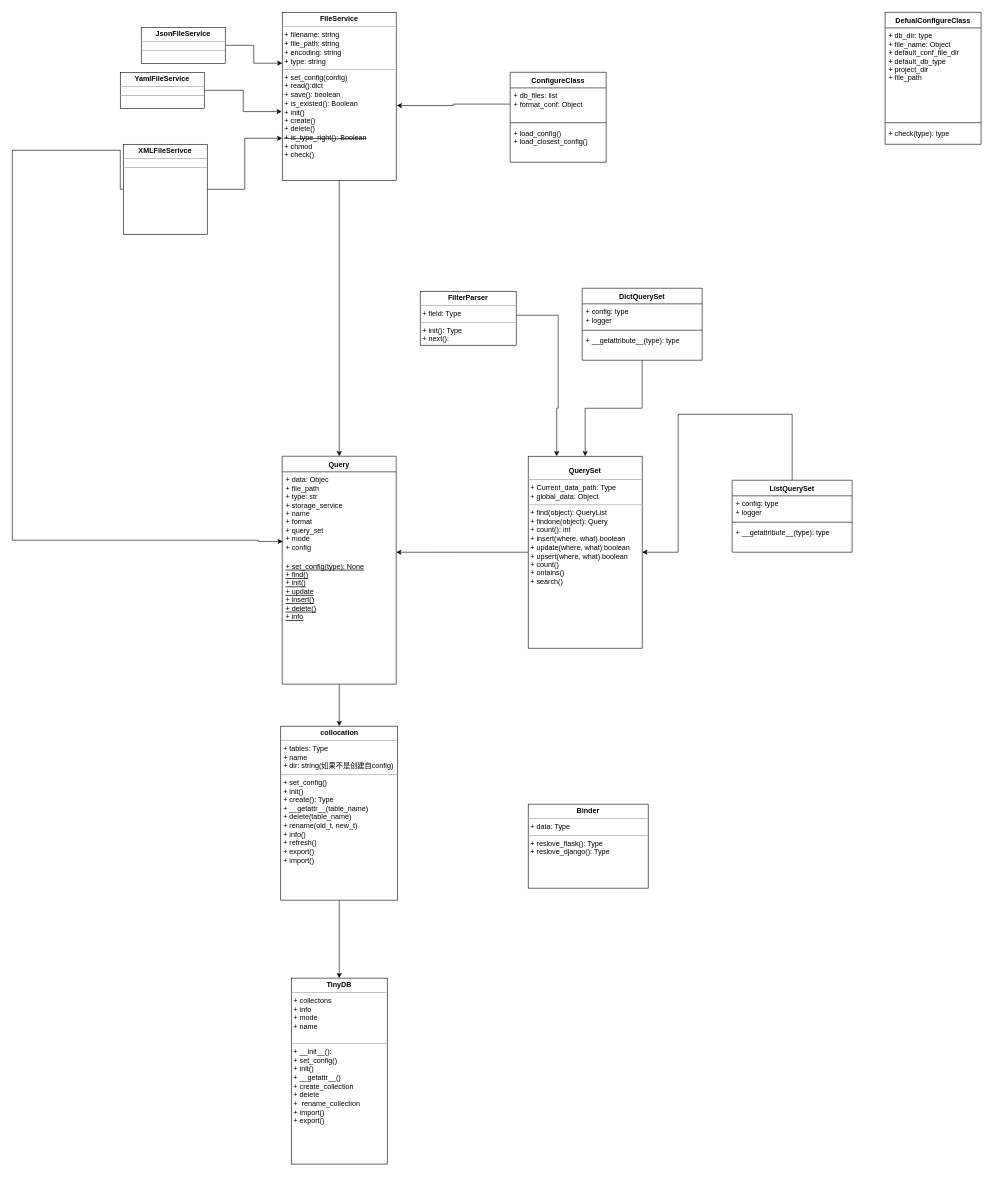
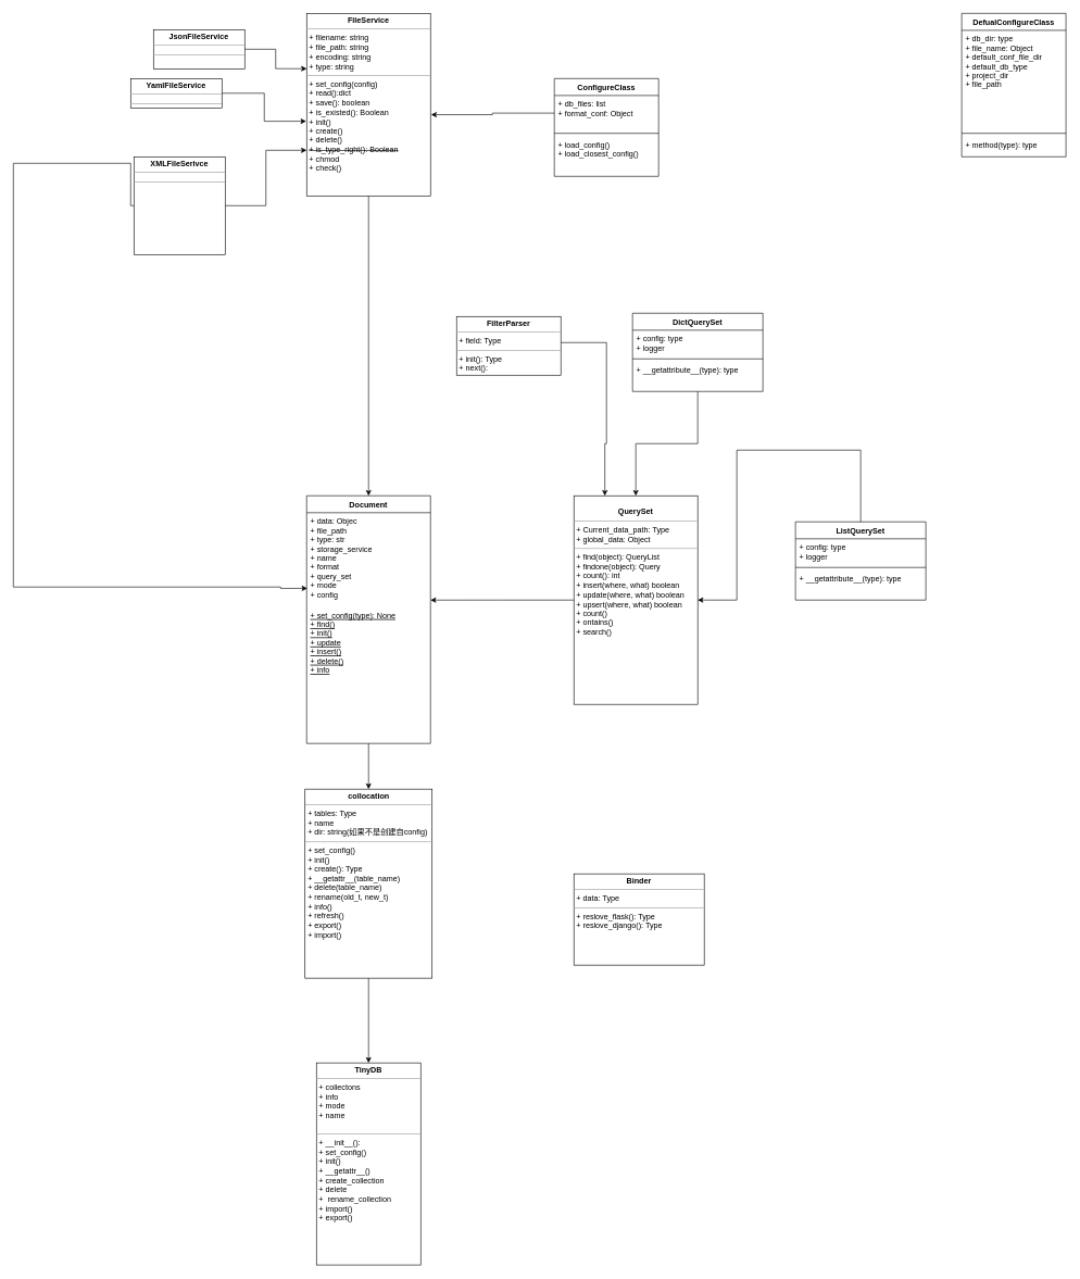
  <mxCell id="0" />
  <mxCell id="1" parent="0" />
  <mxCell id="2" style="edgeStyle=orthogonalEdgeStyle;rounded=0;orthogonalLoop=1;jettySize=auto;html=1;entryX=0.5;entryY=0;entryDx=0;entryDy=0;" parent="1" source="3" target="25" edge="1"><mxGeometry relative="1" as="geometry" /></mxCell>
  <mxCell id="3" value="&lt;p style=&quot;margin: 0px ; margin-top: 4px ; text-align: center&quot;&gt;&lt;b&gt;FileService&lt;/b&gt;&lt;/p&gt;&lt;hr size=&quot;1&quot;&gt;&lt;p style=&quot;margin: 0px ; margin-left: 4px&quot;&gt;+ filename: string&lt;br&gt;+ file_path: string&lt;/p&gt;&lt;p style=&quot;margin: 0px ; margin-left: 4px&quot;&gt;+ encoding: string&lt;/p&gt;&lt;p style=&quot;margin: 0px ; margin-left: 4px&quot;&gt;&lt;span&gt;+ type: string&lt;/span&gt;&lt;br&gt;&lt;/p&gt;&lt;hr size=&quot;1&quot;&gt;&lt;p style=&quot;margin: 0px ; margin-left: 4px&quot;&gt;+ set_config(config)&lt;/p&gt;&lt;p style=&quot;margin: 0px ; margin-left: 4px&quot;&gt;+ read():dict&lt;br&gt;+ save(): boolean&lt;/p&gt;&lt;p style=&quot;margin: 0px ; margin-left: 4px&quot;&gt;+ is_existed(): Boolean&lt;/p&gt;&lt;p style=&quot;margin: 0px ; margin-left: 4px&quot;&gt;+ init()&lt;/p&gt;&lt;p style=&quot;margin: 0px ; margin-left: 4px&quot;&gt;+ create()&lt;/p&gt;&lt;p style=&quot;margin: 0px ; margin-left: 4px&quot;&gt;+ delete()&lt;/p&gt;&lt;p style=&quot;margin: 0px ; margin-left: 4px&quot;&gt;&lt;strike&gt;+ is_type_right(): Boolean&lt;/strike&gt;&lt;/p&gt;&lt;p style=&quot;margin: 0px ; margin-left: 4px&quot;&gt;+ chmod&lt;/p&gt;&lt;p style=&quot;margin: 0px ; margin-left: 4px&quot;&gt;+ check()&lt;/p&gt;" style="verticalAlign=top;align=left;overflow=fill;fontSize=12;fontFamily=Helvetica;html=1;" parent="1" vertex="1"><mxGeometry x="470" y="20" width="190" height="280" as="geometry" /></mxCell>
  <mxCell id="4" style="edgeStyle=orthogonalEdgeStyle;rounded=0;orthogonalLoop=1;jettySize=auto;html=1;entryX=1;entryY=0.931;entryDx=0;entryDy=0;entryPerimeter=0;" parent="1" source="13" target="26" edge="1"><mxGeometry relative="1" as="geometry" /></mxCell>
  <mxCell id="5" value="DefualConfigureClass" style="swimlane;fontStyle=1;align=center;verticalAlign=top;childLayout=stackLayout;horizontal=1;startSize=26;horizontalStack=0;resizeParent=1;resizeParentMax=0;resizeLast=0;collapsible=1;marginBottom=0;" parent="1" vertex="1"><mxGeometry x="1475" y="20" width="160" height="220" as="geometry" /></mxCell>
  <mxCell id="6" value="+ db_dir: type&#10;+ file_name: Object&#10;+ default_conf_file_dir&#10;+ default_db_type&#10;+ project_dir&#10;+ file_path" style="text;strokeColor=none;fillColor=none;align=left;verticalAlign=top;spacingLeft=4;spacingRight=4;overflow=hidden;rotatable=0;points=[[0,0.5],[1,0.5]];portConstraint=eastwest;" parent="5" vertex="1"><mxGeometry y="26" width="160" height="154" as="geometry" /></mxCell>
  <mxCell id="7" value="" style="line;strokeWidth=1;fillColor=none;align=left;verticalAlign=middle;spacingTop=-1;spacingLeft=3;spacingRight=3;rotatable=0;labelPosition=right;points=[];portConstraint=eastwest;" parent="5" vertex="1"><mxGeometry y="180" width="160" height="8" as="geometry" /></mxCell>
- <mxCell id="8" value="+ check(type): type" style="text;strokeColor=none;fillColor=none;align=left;verticalAlign=top;spacingLeft=4;spacingRight=4;overflow=hidden;rotatable=0;points=[[0,0.5],[1,0.5]];portConstraint=eastwest;" parent="5" vertex="1"><mxGeometry y="188" width="160" height="32" as="geometry" /></mxCell>
+ <mxCell id="8" value="+ method(type): type" style="text;strokeColor=none;fillColor=none;align=left;verticalAlign=top;spacingLeft=4;spacingRight=4;overflow=hidden;rotatable=0;points=[[0,0.5],[1,0.5]];portConstraint=eastwest;" parent="5" vertex="1"><mxGeometry y="188" width="160" height="32" as="geometry" /></mxCell>
  <mxCell id="9" value="ConfigureClass" style="swimlane;fontStyle=1;align=center;verticalAlign=top;childLayout=stackLayout;horizontal=1;startSize=26;horizontalStack=0;resizeParent=1;resizeParentMax=0;resizeLast=0;collapsible=1;marginBottom=0;" parent="1" vertex="1"><mxGeometry x="850" y="120" width="160" height="150" as="geometry" /></mxCell>
  <mxCell id="10" value="+ db_files: list&#10;+ format_conf: Object" style="text;strokeColor=none;fillColor=none;align=left;verticalAlign=top;spacingLeft=4;spacingRight=4;overflow=hidden;rotatable=0;points=[[0,0.5],[1,0.5]];portConstraint=eastwest;" parent="9" vertex="1"><mxGeometry y="26" width="160" height="54" as="geometry" /></mxCell>
  <mxCell id="11" value="" style="line;strokeWidth=1;fillColor=none;align=left;verticalAlign=middle;spacingTop=-1;spacingLeft=3;spacingRight=3;rotatable=0;labelPosition=right;points=[];portConstraint=eastwest;" parent="9" vertex="1"><mxGeometry y="80" width="160" height="8" as="geometry" /></mxCell>
  <mxCell id="12" value="+ load_config()&#10;+ load_closest_config()" style="text;strokeColor=none;fillColor=none;align=left;verticalAlign=top;spacingLeft=4;spacingRight=4;overflow=hidden;rotatable=0;points=[[0,0.5],[1,0.5]];portConstraint=eastwest;" parent="9" vertex="1"><mxGeometry y="88" width="160" height="62" as="geometry" /></mxCell>
  <mxCell id="13" value="&lt;p style=&quot;margin: 0px ; margin-top: 4px ; text-align: center&quot;&gt;&lt;br&gt;&lt;b&gt;QuerySet&lt;/b&gt;&lt;/p&gt;&lt;hr size=&quot;1&quot;&gt;&lt;p style=&quot;margin: 0px ; margin-left: 4px&quot;&gt;+ Current_data_path: Type&lt;br&gt;+ global_data: Object&lt;/p&gt;&lt;hr size=&quot;1&quot;&gt;&lt;p style=&quot;margin: 0px ; margin-left: 4px&quot;&gt;+ find(object): QueryList&lt;br&gt;+ findone(object): Query&lt;/p&gt;&lt;p style=&quot;margin: 0px ; margin-left: 4px&quot;&gt;+ count(): int&lt;/p&gt;&lt;p style=&quot;margin: 0px ; margin-left: 4px&quot;&gt;+ insert(where, what) boolean&lt;/p&gt;&lt;p style=&quot;margin: 0px ; margin-left: 4px&quot;&gt;+ update(where, what) boolean&lt;/p&gt;&lt;p style=&quot;margin: 0px ; margin-left: 4px&quot;&gt;+ upsert(where, what) boolean&lt;/p&gt;&lt;p style=&quot;margin: 0px ; margin-left: 4px&quot;&gt;+ count()&lt;/p&gt;&lt;p style=&quot;margin: 0px ; margin-left: 4px&quot;&gt;+ ontains()&lt;/p&gt;&lt;p style=&quot;margin: 0px ; margin-left: 4px&quot;&gt;+ search()&lt;/p&gt;" style="verticalAlign=top;align=left;overflow=fill;fontSize=12;fontFamily=Helvetica;html=1;" parent="1" vertex="1"><mxGeometry x="880" y="760" width="190" height="320" as="geometry" /></mxCell>
  <mxCell id="14" style="edgeStyle=orthogonalEdgeStyle;rounded=0;orthogonalLoop=1;jettySize=auto;html=1;entryX=0.5;entryY=0;entryDx=0;entryDy=0;" parent="1" source="15" target="13" edge="1"><mxGeometry relative="1" as="geometry" /></mxCell>
  <mxCell id="15" value="DictQuerySet" style="swimlane;fontStyle=1;align=center;verticalAlign=top;childLayout=stackLayout;horizontal=1;startSize=26;horizontalStack=0;resizeParent=1;resizeParentMax=0;resizeLast=0;collapsible=1;marginBottom=0;" parent="1" vertex="1"><mxGeometry x="970" y="480" width="200" height="120" as="geometry" /></mxCell>
  <mxCell id="16" value="+ config: type&#10;+ logger" style="text;strokeColor=none;fillColor=none;align=left;verticalAlign=top;spacingLeft=4;spacingRight=4;overflow=hidden;rotatable=0;points=[[0,0.5],[1,0.5]];portConstraint=eastwest;" parent="15" vertex="1"><mxGeometry y="26" width="200" height="40" as="geometry" /></mxCell>
  <mxCell id="17" value="" style="line;strokeWidth=1;fillColor=none;align=left;verticalAlign=middle;spacingTop=-1;spacingLeft=3;spacingRight=3;rotatable=0;labelPosition=right;points=[];portConstraint=eastwest;" parent="15" vertex="1"><mxGeometry y="66" width="200" height="8" as="geometry" /></mxCell>
  <mxCell id="18" value="+ __getattribute__(type): type" style="text;strokeColor=none;fillColor=none;align=left;verticalAlign=top;spacingLeft=4;spacingRight=4;overflow=hidden;rotatable=0;points=[[0,0.5],[1,0.5]];portConstraint=eastwest;" parent="15" vertex="1"><mxGeometry y="74" width="200" height="46" as="geometry" /></mxCell>
  <mxCell id="19" value="&lt;p style=&quot;margin: 0px ; margin-top: 4px ; text-align: center&quot;&gt;&lt;b&gt;Binder&lt;/b&gt;&lt;/p&gt;&lt;hr size=&quot;1&quot;&gt;&lt;p style=&quot;margin: 0px ; margin-left: 4px&quot;&gt;+ data: Type&lt;/p&gt;&lt;hr size=&quot;1&quot;&gt;&lt;p style=&quot;margin: 0px ; margin-left: 4px&quot;&gt;+ reslove_flask(): Type&lt;/p&gt;&lt;p style=&quot;margin: 0px ; margin-left: 4px&quot;&gt;+ reslove_django(): Type&lt;/p&gt;" style="verticalAlign=top;align=left;overflow=fill;fontSize=12;fontFamily=Helvetica;html=1;" parent="1" vertex="1"><mxGeometry x="880" y="1340" width="200" height="140" as="geometry" /></mxCell>
  <mxCell id="20" style="edgeStyle=orthogonalEdgeStyle;rounded=0;orthogonalLoop=1;jettySize=auto;html=1;entryX=1.005;entryY=0.555;entryDx=0;entryDy=0;entryPerimeter=0;" parent="1" source="10" target="3" edge="1"><mxGeometry relative="1" as="geometry" /></mxCell>
  <mxCell id="21" value="ListQuerySet" style="swimlane;fontStyle=1;align=center;verticalAlign=top;childLayout=stackLayout;horizontal=1;startSize=26;horizontalStack=0;resizeParent=1;resizeParentMax=0;resizeLast=0;collapsible=1;marginBottom=0;" parent="1" vertex="1"><mxGeometry x="1220" y="800" width="200" height="120" as="geometry" /></mxCell>
  <mxCell id="22" value="+ config: type&#10;+ logger" style="text;strokeColor=none;fillColor=none;align=left;verticalAlign=top;spacingLeft=4;spacingRight=4;overflow=hidden;rotatable=0;points=[[0,0.5],[1,0.5]];portConstraint=eastwest;" parent="21" vertex="1"><mxGeometry y="26" width="200" height="40" as="geometry" /></mxCell>
  <mxCell id="23" value="" style="line;strokeWidth=1;fillColor=none;align=left;verticalAlign=middle;spacingTop=-1;spacingLeft=3;spacingRight=3;rotatable=0;labelPosition=right;points=[];portConstraint=eastwest;" parent="21" vertex="1"><mxGeometry y="66" width="200" height="8" as="geometry" /></mxCell>
  <mxCell id="24" value="+ __getattribute__(type): type" style="text;strokeColor=none;fillColor=none;align=left;verticalAlign=top;spacingLeft=4;spacingRight=4;overflow=hidden;rotatable=0;points=[[0,0.5],[1,0.5]];portConstraint=eastwest;" parent="21" vertex="1"><mxGeometry y="74" width="200" height="46" as="geometry" /></mxCell>
- <mxCell id="25" value="Query" style="swimlane;fontStyle=1;align=center;verticalAlign=top;childLayout=stackLayout;horizontal=1;startSize=26;horizontalStack=0;resizeParent=1;resizeParentMax=0;resizeLast=0;collapsible=1;marginBottom=0;" parent="1" vertex="1"><mxGeometry x="470" y="760" width="190" height="380" as="geometry" /></mxCell>
+ <mxCell id="25" value="Document" style="swimlane;fontStyle=1;align=center;verticalAlign=top;childLayout=stackLayout;horizontal=1;startSize=26;horizontalStack=0;resizeParent=1;resizeParentMax=0;resizeLast=0;collapsible=1;marginBottom=0;" parent="1" vertex="1"><mxGeometry x="470" y="760" width="190" height="380" as="geometry" /></mxCell>
  <mxCell id="26" value="+ data: Objec&#10;+ file_path&#10;+ type: str&#10;+ storage_service&#10;+ name&#10;+ format&#10;+ query_set&#10;+ mode&#10;+ config" style="text;strokeColor=none;fillColor=none;align=left;verticalAlign=top;spacingLeft=4;spacingRight=4;overflow=hidden;rotatable=0;points=[[0,0.5],[1,0.5]];portConstraint=eastwest;" parent="25" vertex="1"><mxGeometry y="26" width="190" height="144" as="geometry" /></mxCell>
  <mxCell id="27" value="+ set_config(type): None&#10;+ find()&#10;+ init()&#10;+ update&#10;+ insert()&#10;+ delete()&#10;+ info" style="text;strokeColor=none;fillColor=none;align=left;verticalAlign=top;spacingLeft=4;spacingRight=4;overflow=hidden;rotatable=0;points=[[0,0.5],[1,0.5]];portConstraint=eastwest;fontStyle=4" parent="25" vertex="1"><mxGeometry y="170" width="190" height="210" as="geometry" /></mxCell>
  <mxCell id="28" value="&lt;p style=&quot;margin: 0px ; margin-top: 4px ; text-align: center&quot;&gt;&lt;b&gt;TinyDB&lt;/b&gt;&lt;/p&gt;&lt;hr size=&quot;1&quot;&gt;&lt;p style=&quot;margin: 0px ; margin-left: 4px&quot;&gt;&lt;span&gt;+ collectons&lt;/span&gt;&lt;br&gt;&lt;/p&gt;&lt;p style=&quot;margin: 0px ; margin-left: 4px&quot;&gt;&lt;span&gt;+ info&lt;/span&gt;&lt;/p&gt;&lt;p style=&quot;margin: 0px ; margin-left: 4px&quot;&gt;&lt;span&gt;+ mode&lt;/span&gt;&lt;/p&gt;&lt;p style=&quot;margin: 0px ; margin-left: 4px&quot;&gt;&lt;span&gt;+ name&lt;/span&gt;&lt;/p&gt;&lt;p style=&quot;margin: 0px ; margin-left: 4px&quot;&gt;&lt;span&gt;&lt;br&gt;&lt;/span&gt;&lt;/p&gt;&lt;hr size=&quot;1&quot;&gt;&lt;p style=&quot;margin: 0px ; margin-left: 4px&quot;&gt;+ __init__():&amp;nbsp;&lt;/p&gt;&lt;p style=&quot;margin: 0px ; margin-left: 4px&quot;&gt;+ set_config()&lt;/p&gt;&lt;p style=&quot;margin: 0px ; margin-left: 4px&quot;&gt;+ init()&lt;/p&gt;&lt;p style=&quot;margin: 0px ; margin-left: 4px&quot;&gt;+ __getattr__()&lt;/p&gt;&lt;p style=&quot;margin: 0px ; margin-left: 4px&quot;&gt;+ create_collection&lt;/p&gt;&lt;p style=&quot;margin: 0px ; margin-left: 4px&quot;&gt;+ delete&lt;/p&gt;&lt;p style=&quot;margin: 0px ; margin-left: 4px&quot;&gt;+&amp;nbsp; rename_collection&lt;/p&gt;&lt;p style=&quot;margin: 0px ; margin-left: 4px&quot;&gt;+ import()&lt;/p&gt;&lt;p style=&quot;margin: 0px ; margin-left: 4px&quot;&gt;+ export()&lt;/p&gt;" style="verticalAlign=top;align=left;overflow=fill;fontSize=12;fontFamily=Helvetica;html=1;" parent="1" vertex="1"><mxGeometry x="485" y="1630" width="160" height="310" as="geometry" /></mxCell>
  <mxCell id="29" style="edgeStyle=orthogonalEdgeStyle;rounded=0;orthogonalLoop=1;jettySize=auto;html=1;entryX=0.001;entryY=0.303;entryDx=0;entryDy=0;entryPerimeter=0;" parent="1" source="30" target="3" edge="1"><mxGeometry relative="1" as="geometry" /></mxCell>
  <mxCell id="30" value="&lt;p style=&quot;margin: 0px ; margin-top: 4px ; text-align: center&quot;&gt;&lt;b&gt;JsonFileService&lt;/b&gt;&lt;/p&gt;&lt;hr size=&quot;1&quot;&gt;&lt;div style=&quot;height: 2px&quot;&gt;&lt;/div&gt;&lt;hr size=&quot;1&quot;&gt;&lt;div style=&quot;height: 2px&quot;&gt;&lt;/div&gt;" style="verticalAlign=top;align=left;overflow=fill;fontSize=12;fontFamily=Helvetica;html=1;" parent="1" vertex="1"><mxGeometry x="235" y="45" width="140" height="60" as="geometry" /></mxCell>
  <mxCell id="31" style="edgeStyle=orthogonalEdgeStyle;rounded=0;orthogonalLoop=1;jettySize=auto;html=1;entryX=-0.004;entryY=0.591;entryDx=0;entryDy=0;entryPerimeter=0;" parent="1" source="33" target="3" edge="1"><mxGeometry relative="1" as="geometry" /></mxCell>
  <mxCell id="32" style="edgeStyle=orthogonalEdgeStyle;rounded=0;orthogonalLoop=1;jettySize=auto;html=1;exitX=0;exitY=0.5;exitDx=0;exitDy=0;entryX=0.005;entryY=0.806;entryDx=0;entryDy=0;entryPerimeter=0;" parent="1" source="35" target="26" edge="1"><mxGeometry relative="1" as="geometry"><mxPoint x="430" y="902" as="targetPoint" /><mxPoint x="130" y="160" as="sourcePoint" /><Array as="points"><mxPoint x="200" y="250" /><mxPoint x="20" y="250" /><mxPoint x="20" y="900" /><mxPoint x="430" y="900" /><mxPoint x="430" y="902" /></Array></mxGeometry></mxCell>
- <mxCell id="33" value="&lt;p style=&quot;margin: 0px ; margin-top: 4px ; text-align: center&quot;&gt;&lt;b&gt;YamlFileService&lt;/b&gt;&lt;/p&gt;&lt;hr size=&quot;1&quot;&gt;&lt;div style=&quot;height: 2px&quot;&gt;&lt;/div&gt;&lt;hr size=&quot;1&quot;&gt;&lt;div style=&quot;height: 2px&quot;&gt;&lt;/div&gt;" style="verticalAlign=top;align=left;overflow=fill;fontSize=12;fontFamily=Helvetica;html=1;" parent="1" vertex="1"><mxGeometry x="200" y="120" width="140" height="60" as="geometry" /></mxCell>
+ <mxCell id="33" value="&lt;p style=&quot;margin: 0px ; margin-top: 4px ; text-align: center&quot;&gt;&lt;b&gt;YamlFileService&lt;/b&gt;&lt;/p&gt;&lt;hr size=&quot;1&quot;&gt;&lt;div style=&quot;height: 2px&quot;&gt;&lt;/div&gt;&lt;hr size=&quot;1&quot;&gt;&lt;div style=&quot;height: 2px&quot;&gt;&lt;/div&gt;" style="verticalAlign=top;align=left;overflow=fill;fontSize=12;fontFamily=Helvetica;html=1;" parent="1" vertex="1"><mxGeometry x="200" y="120" width="140" height="45" as="geometry" /></mxCell>
  <mxCell id="34" style="edgeStyle=orthogonalEdgeStyle;rounded=0;orthogonalLoop=1;jettySize=auto;html=1;entryX=0;entryY=0.75;entryDx=0;entryDy=0;" parent="1" source="35" target="3" edge="1"><mxGeometry relative="1" as="geometry" /></mxCell>
  <mxCell id="35" value="&lt;p style=&quot;margin: 0px ; margin-top: 4px ; text-align: center&quot;&gt;&lt;b&gt;XMLFileSerivce&lt;/b&gt;&lt;/p&gt;&lt;hr size=&quot;1&quot;&gt;&lt;div style=&quot;height: 2px&quot;&gt;&lt;/div&gt;&lt;hr size=&quot;1&quot;&gt;&lt;div style=&quot;height: 2px&quot;&gt;&lt;/div&gt;" style="verticalAlign=top;align=left;overflow=fill;fontSize=12;fontFamily=Helvetica;html=1;" parent="1" vertex="1"><mxGeometry x="205" y="240" width="140" height="150" as="geometry" /></mxCell>
  <mxCell id="36" style="edgeStyle=orthogonalEdgeStyle;rounded=0;orthogonalLoop=1;jettySize=auto;html=1;entryX=1;entryY=0.5;entryDx=0;entryDy=0;" parent="1" source="21" target="13" edge="1"><mxGeometry relative="1" as="geometry"><Array as="points"><mxPoint x="1320" y="690" /><mxPoint x="1130" y="690" /><mxPoint x="1130" y="920" /></Array></mxGeometry></mxCell>
  <mxCell id="37" style="edgeStyle=orthogonalEdgeStyle;rounded=0;orthogonalLoop=1;jettySize=auto;html=1;entryX=0.5;entryY=0;entryDx=0;entryDy=0;" parent="1" source="25" target="39" edge="1"><mxGeometry relative="1" as="geometry" /></mxCell>
  <mxCell id="38" style="edgeStyle=orthogonalEdgeStyle;rounded=0;orthogonalLoop=1;jettySize=auto;html=1;entryX=0.5;entryY=0;entryDx=0;entryDy=0;" parent="1" source="39" target="28" edge="1"><mxGeometry relative="1" as="geometry" /></mxCell>
  <mxCell id="39" value="&lt;p style=&quot;margin: 0px ; margin-top: 4px ; text-align: center&quot;&gt;&lt;b&gt;collocation&lt;/b&gt;&lt;/p&gt;&lt;hr size=&quot;1&quot;&gt;&lt;p style=&quot;margin: 0px ; margin-left: 4px&quot;&gt;+ tables: Type&lt;/p&gt;&lt;p style=&quot;margin: 0px ; margin-left: 4px&quot;&gt;+ name&lt;/p&gt;&lt;p style=&quot;margin: 0px ; margin-left: 4px&quot;&gt;+ dir: string(如果不是创建自config)&lt;/p&gt;&lt;hr size=&quot;1&quot;&gt;&lt;p style=&quot;margin: 0px ; margin-left: 4px&quot;&gt;+ set_config()&lt;/p&gt;&lt;p style=&quot;margin: 0px ; margin-left: 4px&quot;&gt;+ init()&lt;/p&gt;&lt;p style=&quot;margin: 0px ; margin-left: 4px&quot;&gt;+ create(): Type&lt;/p&gt;&lt;p style=&quot;margin: 0px ; margin-left: 4px&quot;&gt;+ __getattr__(table_name)&lt;/p&gt;&lt;p style=&quot;margin: 0px ; margin-left: 4px&quot;&gt;+ delete(table_name)&lt;/p&gt;&lt;p style=&quot;margin: 0px ; margin-left: 4px&quot;&gt;+ rename(old_t, new_t)&lt;/p&gt;&lt;p style=&quot;margin: 0px ; margin-left: 4px&quot;&gt;+ info()&lt;/p&gt;&lt;p style=&quot;margin: 0px ; margin-left: 4px&quot;&gt;+ refresh()&lt;/p&gt;&lt;p style=&quot;margin: 0px ; margin-left: 4px&quot;&gt;+ export()&lt;/p&gt;&lt;p style=&quot;margin: 0px ; margin-left: 4px&quot;&gt;+ import()&lt;/p&gt;" style="verticalAlign=top;align=left;overflow=fill;fontSize=12;fontFamily=Helvetica;html=1;" parent="1" vertex="1"><mxGeometry x="467.5" y="1210" width="195" height="290" as="geometry" /></mxCell>
  <mxCell id="40" style="edgeStyle=orthogonalEdgeStyle;rounded=0;orthogonalLoop=1;jettySize=auto;html=1;entryX=0.25;entryY=0;entryDx=0;entryDy=0;" parent="1" source="41" target="13" edge="1"><mxGeometry relative="1" as="geometry"><mxPoint x="930" y="680" as="targetPoint" /><Array as="points"><mxPoint x="930" y="525" /><mxPoint x="930" y="680" /><mxPoint x="928" y="680" /></Array></mxGeometry></mxCell>
  <mxCell id="41" value="&lt;p style=&quot;margin: 0px ; margin-top: 4px ; text-align: center&quot;&gt;&lt;b&gt;FilterParser&lt;/b&gt;&lt;/p&gt;&lt;hr size=&quot;1&quot;&gt;&lt;p style=&quot;margin: 0px ; margin-left: 4px&quot;&gt;+ field: Type&lt;/p&gt;&lt;hr size=&quot;1&quot;&gt;&lt;p style=&quot;margin: 0px ; margin-left: 4px&quot;&gt;+ init(): Type&lt;/p&gt;&lt;p style=&quot;margin: 0px ; margin-left: 4px&quot;&gt;+ next():&lt;/p&gt;" style="verticalAlign=top;align=left;overflow=fill;fontSize=12;fontFamily=Helvetica;html=1;" parent="1" vertex="1"><mxGeometry x="700" y="485" width="160" height="90" as="geometry" /></mxCell>
